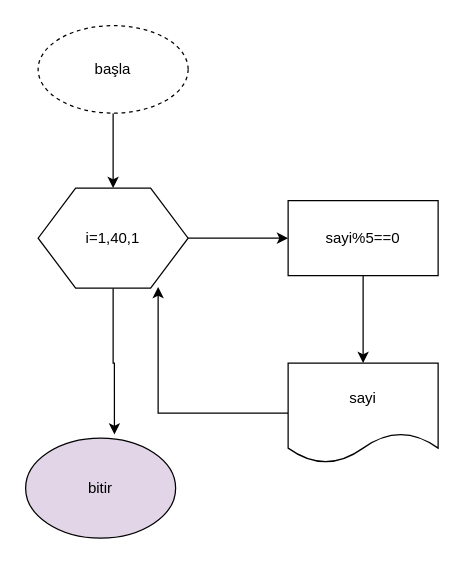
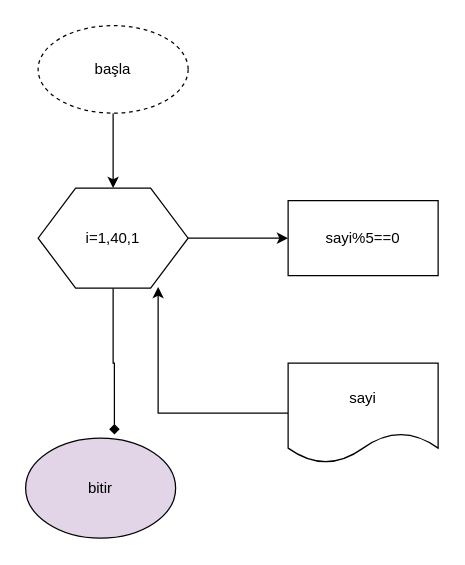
  <mxCell id="0" />
  <mxCell id="1" parent="0" />
  <mxCell id="2" style="edgeStyle=orthogonalEdgeStyle;rounded=0;orthogonalLoop=1;jettySize=auto;html=1;" edge="1" parent="1" source="3"><mxGeometry relative="1" as="geometry"><mxPoint x="90" y="150" as="targetPoint" /></mxGeometry></mxCell>
  <mxCell id="3" value="başla" style="ellipse;whiteSpace=wrap;html=1;dashed=1;" vertex="1" parent="1"><mxGeometry x="30" y="20" width="120" height="70" as="geometry" /></mxCell>
  <mxCell id="4" style="edgeStyle=orthogonalEdgeStyle;rounded=0;orthogonalLoop=1;jettySize=auto;html=1;" edge="1" parent="1" source="6"><mxGeometry relative="1" as="geometry"><mxPoint x="230" y="190" as="targetPoint" /></mxGeometry></mxCell>
- <mxCell id="5" style="edgeStyle=orthogonalEdgeStyle;rounded=0;orthogonalLoop=1;jettySize=auto;html=1;entryX=0.592;entryY=-0.037;entryDx=0;entryDy=0;entryPerimeter=0;" edge="1" parent="1" source="6" target="11"><mxGeometry relative="1" as="geometry"><mxPoint x="90" y="310" as="targetPoint" /></mxGeometry></mxCell>
+ <mxCell id="5" style="edgeStyle=orthogonalEdgeStyle;rounded=0;orthogonalLoop=1;jettySize=auto;html=1;entryX=0.592;entryY=-0.037;entryDx=0;entryDy=0;entryPerimeter=0;endArrow=diamond;" edge="1" parent="1" source="6" target="11"><mxGeometry relative="1" as="geometry"><mxPoint x="90" y="310" as="targetPoint" /></mxGeometry></mxCell>
  <mxCell id="6" value="i=1,40,1" style="shape=hexagon;perimeter=hexagonPerimeter2;whiteSpace=wrap;html=1;" vertex="1" parent="1"><mxGeometry x="30" y="150" width="120" height="80" as="geometry" /></mxCell>
- <mxCell id="7" style="edgeStyle=orthogonalEdgeStyle;rounded=0;orthogonalLoop=1;jettySize=auto;html=1;entryX=0.5;entryY=0;entryDx=0;entryDy=0;" edge="1" parent="1" source="8" target="10"><mxGeometry relative="1" as="geometry" /></mxCell>
  <mxCell id="8" value="sayi%5==0" style="rounded=0;whiteSpace=wrap;html=1;" vertex="1" parent="1"><mxGeometry x="230" y="160" width="120" height="60" as="geometry" /></mxCell>
  <mxCell id="9" style="edgeStyle=orthogonalEdgeStyle;rounded=0;orthogonalLoop=1;jettySize=auto;html=1;entryX=0.8;entryY=0.988;entryDx=0;entryDy=0;entryPerimeter=0;" edge="1" parent="1" source="10" target="6"><mxGeometry relative="1" as="geometry" /></mxCell>
  <mxCell id="10" value="sayi" style="shape=document;whiteSpace=wrap;html=1;boundedLbl=1;" vertex="1" parent="1"><mxGeometry x="230" y="290" width="120" height="80" as="geometry" /></mxCell>
  <mxCell id="11" value="bitir" style="ellipse;whiteSpace=wrap;html=1;fillColor=#e1d5e7;" vertex="1" parent="1"><mxGeometry x="20" y="350" width="120" height="80" as="geometry" /></mxCell>
